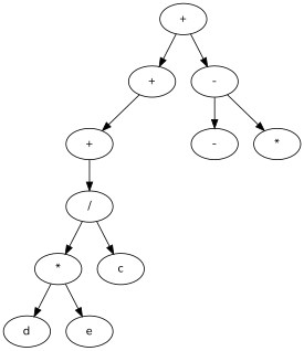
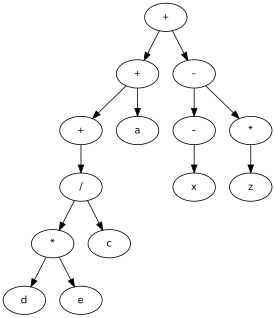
  digraph {
    fontname=Nunito
    node [fontname=Nunito]
    edge [fontname=Nunito]
    n1 [label="+"]
    n2 [label="+"]
    n3 [label="-"]
    n4 [label="+"]
+   a
    n6 [label="-"]
    n7 [label="*"]
    n8 [label="/"]
    n9 [label="*"]
    c
+   x
+   z
    d
    e
    n1 -> n2
    n1 -> n3
    n2 -> n4
+   n2 -> a
    n3 -> n6
    n3 -> n7
    n4 -> n8
+   n6 -> x
+   n7 -> z
    n8 -> n9
    n8 -> c
    n9 -> d
    n9 -> e
  }
